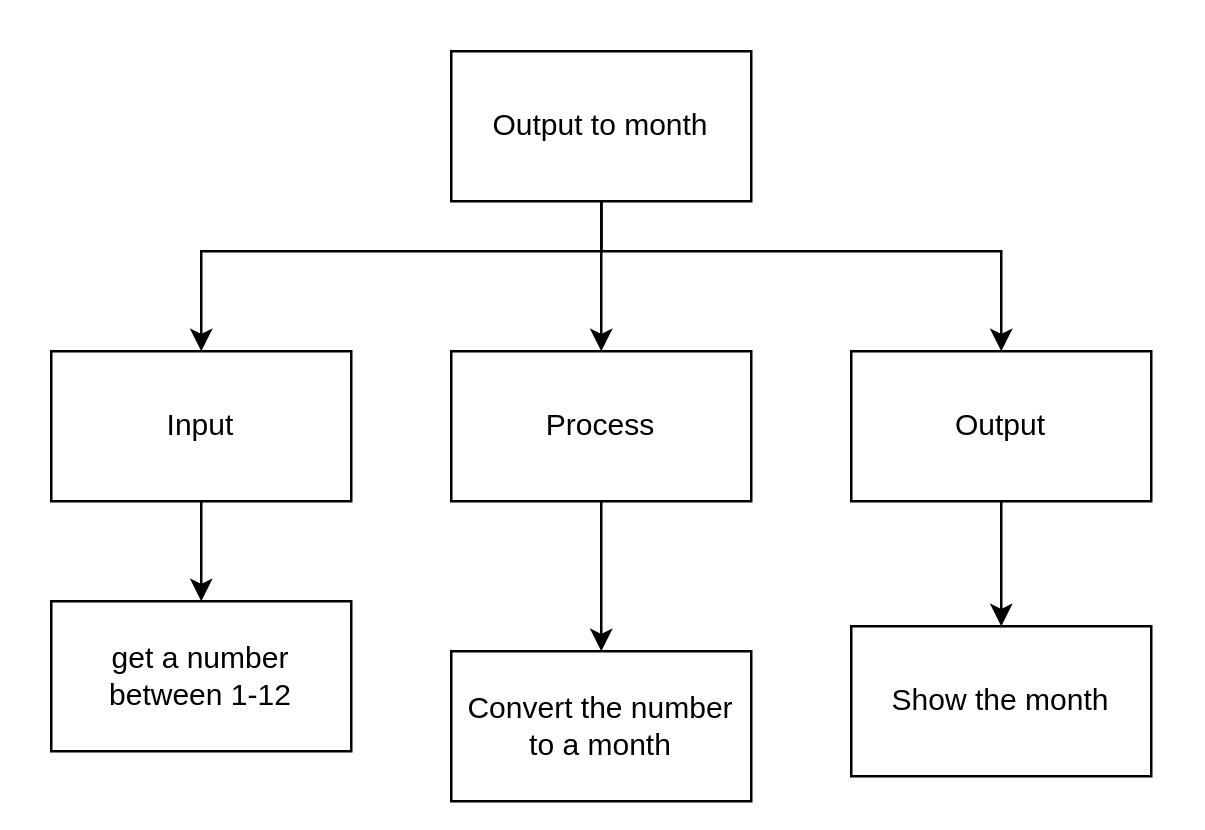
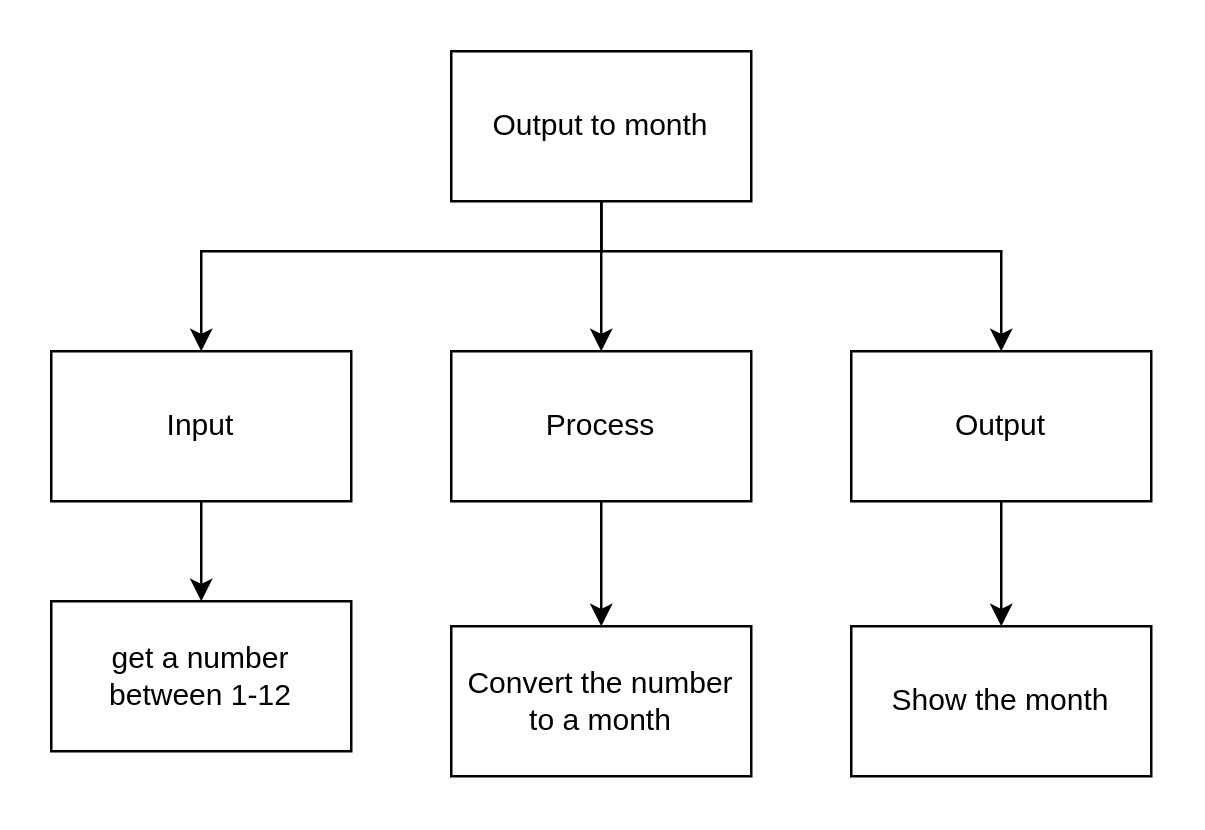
  <mxCell id="0" />
  <mxCell id="1" parent="0" />
  <mxCell id="2" style="edgeStyle=none;html=1;entryX=0.5;entryY=0;entryDx=0;entryDy=0;rounded=0;" parent="1" source="5" target="7" edge="1"><mxGeometry relative="1" as="geometry" /></mxCell>
  <mxCell id="3" style="edgeStyle=orthogonalEdgeStyle;rounded=0;html=1;entryX=0.5;entryY=0;entryDx=0;entryDy=0;" parent="1" source="5" target="11" edge="1"><mxGeometry relative="1" as="geometry"><Array as="points"><mxPoint x="240" y="100" /><mxPoint x="80" y="100" /></Array></mxGeometry></mxCell>
  <mxCell id="4" style="edgeStyle=orthogonalEdgeStyle;rounded=0;html=1;" parent="1" source="5" target="9" edge="1"><mxGeometry relative="1" as="geometry"><Array as="points"><mxPoint x="240" y="100" /><mxPoint x="400" y="100" /></Array></mxGeometry></mxCell>
  <mxCell id="5" value="Output to month" style="rounded=0;whiteSpace=wrap;html=1;" parent="1" vertex="1"><mxGeometry x="180" y="20" width="120" height="60" as="geometry" /></mxCell>
  <mxCell id="6" style="edgeStyle=orthogonalEdgeStyle;rounded=0;html=1;entryX=0.5;entryY=0;entryDx=0;entryDy=0;" parent="1" source="7" target="13" edge="1"><mxGeometry relative="1" as="geometry" /></mxCell>
  <mxCell id="7" value="Process" style="rounded=0;whiteSpace=wrap;html=1;" parent="1" vertex="1"><mxGeometry x="180" y="140" width="120" height="60" as="geometry" /></mxCell>
  <mxCell id="8" style="edgeStyle=orthogonalEdgeStyle;rounded=0;html=1;" parent="1" source="9" target="14" edge="1"><mxGeometry relative="1" as="geometry" /></mxCell>
  <mxCell id="9" value="Output" style="rounded=0;whiteSpace=wrap;html=1;" parent="1" vertex="1"><mxGeometry x="340" y="140" width="120" height="60" as="geometry" /></mxCell>
  <mxCell id="10" style="edgeStyle=orthogonalEdgeStyle;rounded=0;html=1;entryX=0.5;entryY=0;entryDx=0;entryDy=0;" parent="1" source="11" target="12" edge="1"><mxGeometry relative="1" as="geometry"><Array as="points"><mxPoint x="80" y="220" /><mxPoint x="80" y="220" /></Array></mxGeometry></mxCell>
  <mxCell id="11" value="Input" style="rounded=0;whiteSpace=wrap;html=1;" parent="1" vertex="1"><mxGeometry x="20" y="140" width="120" height="60" as="geometry" /></mxCell>
  <mxCell id="12" value="get a number between 1-12" style="rounded=0;whiteSpace=wrap;html=1;" parent="1" vertex="1"><mxGeometry x="20" y="240" width="120" height="60" as="geometry" /></mxCell>
- <mxCell id="13" value="Convert the number to a month" style="rounded=0;whiteSpace=wrap;html=1;" parent="1" vertex="1"><mxGeometry x="180" y="260" width="120" height="60" as="geometry" /></mxCell>
+ <mxCell id="13" value="Convert the number to a month" style="rounded=0;whiteSpace=wrap;html=1;" parent="1" vertex="1"><mxGeometry x="180" y="250" width="120" height="60" as="geometry" /></mxCell>
  <mxCell id="14" value="Show the month" style="rounded=0;whiteSpace=wrap;html=1;" parent="1" vertex="1"><mxGeometry x="340" y="250" width="120" height="60" as="geometry" /></mxCell>
